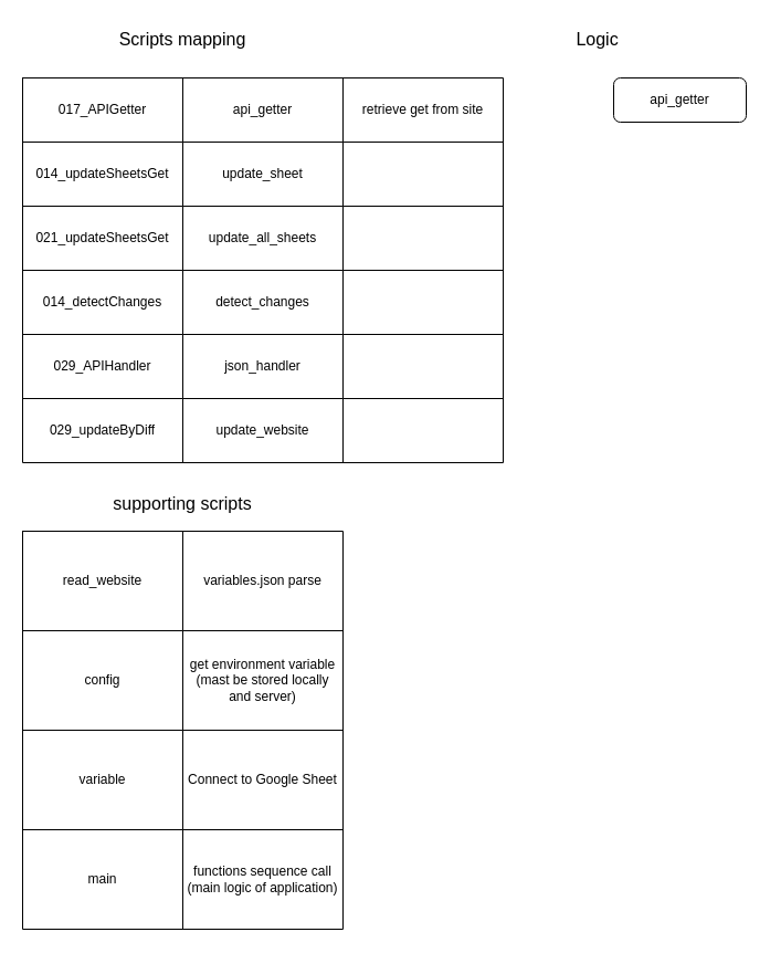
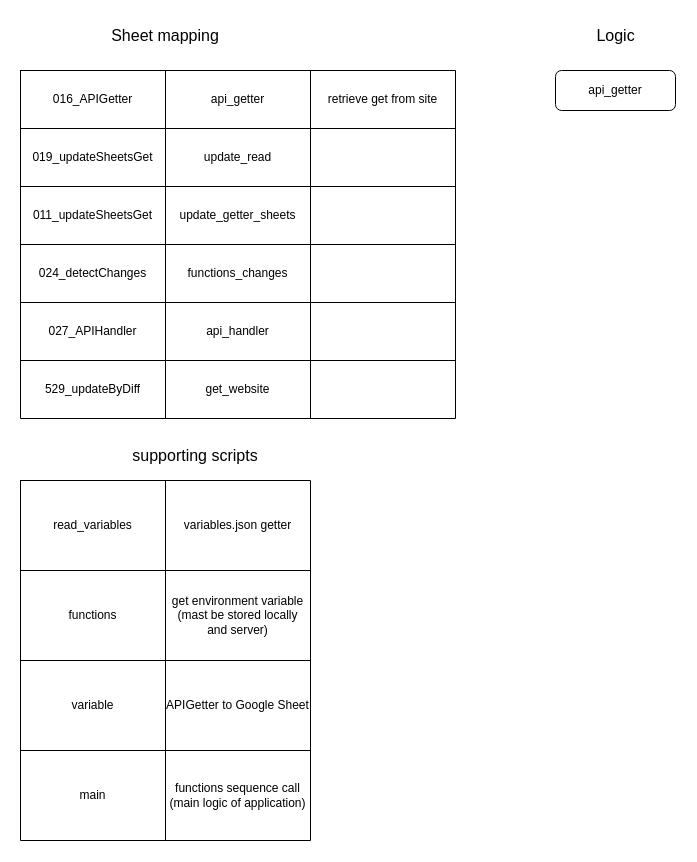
  <mxCell id="0" />
  <mxCell id="1" parent="0" />
  <mxCell id="2" value="" style="shape=table;startSize=0;container=1;collapsible=0;childLayout=tableLayout;" vertex="1" parent="1"><mxGeometry x="20" y="70" width="435" height="348" as="geometry" /></mxCell>
  <mxCell id="3" value="" style="shape=tableRow;horizontal=0;startSize=0;swimlaneHead=0;swimlaneBody=0;strokeColor=inherit;top=0;left=0;bottom=0;right=0;collapsible=0;dropTarget=0;fillColor=none;points=[[0,0.5],[1,0.5]];portConstraint=eastwest;" vertex="1" parent="2"><mxGeometry width="435" height="58" as="geometry" /></mxCell>
- <mxCell id="4" value="017_APIGetter" style="shape=partialRectangle;html=1;whiteSpace=wrap;connectable=0;strokeColor=inherit;overflow=hidden;fillColor=none;top=0;left=0;bottom=0;right=0;pointerEvents=1;" vertex="1" parent="3"><mxGeometry width="145" height="58" as="geometry"><mxRectangle width="145" height="58" as="alternateBounds" /></mxGeometry></mxCell>
+ <mxCell id="4" value="016_APIGetter" style="shape=partialRectangle;html=1;whiteSpace=wrap;connectable=0;strokeColor=inherit;overflow=hidden;fillColor=none;top=0;left=0;bottom=0;right=0;pointerEvents=1;" vertex="1" parent="3"><mxGeometry width="145" height="58" as="geometry"><mxRectangle width="145" height="58" as="alternateBounds" /></mxGeometry></mxCell>
  <mxCell id="5" value="api_getter" style="shape=partialRectangle;html=1;whiteSpace=wrap;connectable=0;strokeColor=inherit;overflow=hidden;fillColor=none;top=0;left=0;bottom=0;right=0;pointerEvents=1;" vertex="1" parent="3"><mxGeometry x="145" width="145" height="58" as="geometry"><mxRectangle width="145" height="58" as="alternateBounds" /></mxGeometry></mxCell>
  <mxCell id="6" value="retrieve get from site" style="shape=partialRectangle;html=1;whiteSpace=wrap;connectable=0;strokeColor=inherit;overflow=hidden;fillColor=none;top=0;left=0;bottom=0;right=0;pointerEvents=1;" vertex="1" parent="3"><mxGeometry x="290" width="145" height="58" as="geometry"><mxRectangle width="145" height="58" as="alternateBounds" /></mxGeometry></mxCell>
  <mxCell id="7" value="" style="shape=tableRow;horizontal=0;startSize=0;swimlaneHead=0;swimlaneBody=0;strokeColor=inherit;top=0;left=0;bottom=0;right=0;collapsible=0;dropTarget=0;fillColor=none;points=[[0,0.5],[1,0.5]];portConstraint=eastwest;" vertex="1" parent="2"><mxGeometry y="58" width="435" height="58" as="geometry" /></mxCell>
- <mxCell id="8" value="014_updateSheetsGet" style="shape=partialRectangle;html=1;whiteSpace=wrap;connectable=0;strokeColor=inherit;overflow=hidden;fillColor=none;top=0;left=0;bottom=0;right=0;pointerEvents=1;" vertex="1" parent="7"><mxGeometry width="145" height="58" as="geometry"><mxRectangle width="145" height="58" as="alternateBounds" /></mxGeometry></mxCell>
- <mxCell id="9" value="update_sheet" style="shape=partialRectangle;html=1;whiteSpace=wrap;connectable=0;strokeColor=inherit;overflow=hidden;fillColor=none;top=0;left=0;bottom=0;right=0;pointerEvents=1;" vertex="1" parent="7"><mxGeometry x="145" width="145" height="58" as="geometry"><mxRectangle width="145" height="58" as="alternateBounds" /></mxGeometry></mxCell>
+ <mxCell id="8" value="019_updateSheetsGet" style="shape=partialRectangle;html=1;whiteSpace=wrap;connectable=0;strokeColor=inherit;overflow=hidden;fillColor=none;top=0;left=0;bottom=0;right=0;pointerEvents=1;" vertex="1" parent="7"><mxGeometry width="145" height="58" as="geometry"><mxRectangle width="145" height="58" as="alternateBounds" /></mxGeometry></mxCell>
+ <mxCell id="9" value="update_read" style="shape=partialRectangle;html=1;whiteSpace=wrap;connectable=0;strokeColor=inherit;overflow=hidden;fillColor=none;top=0;left=0;bottom=0;right=0;pointerEvents=1;" vertex="1" parent="7"><mxGeometry x="145" width="145" height="58" as="geometry"><mxRectangle width="145" height="58" as="alternateBounds" /></mxGeometry></mxCell>
  <mxCell id="10" style="shape=partialRectangle;html=1;whiteSpace=wrap;connectable=0;strokeColor=inherit;overflow=hidden;fillColor=none;top=0;left=0;bottom=0;right=0;pointerEvents=1;" vertex="1" parent="7"><mxGeometry x="290" width="145" height="58" as="geometry"><mxRectangle width="145" height="58" as="alternateBounds" /></mxGeometry></mxCell>
  <mxCell id="11" value="" style="shape=tableRow;horizontal=0;startSize=0;swimlaneHead=0;swimlaneBody=0;strokeColor=inherit;top=0;left=0;bottom=0;right=0;collapsible=0;dropTarget=0;fillColor=none;points=[[0,0.5],[1,0.5]];portConstraint=eastwest;" vertex="1" parent="2"><mxGeometry y="116" width="435" height="58" as="geometry" /></mxCell>
- <mxCell id="12" value="021_updateSheetsGet" style="shape=partialRectangle;html=1;whiteSpace=wrap;connectable=0;strokeColor=inherit;overflow=hidden;fillColor=none;top=0;left=0;bottom=0;right=0;pointerEvents=1;" vertex="1" parent="11"><mxGeometry width="145" height="58" as="geometry"><mxRectangle width="145" height="58" as="alternateBounds" /></mxGeometry></mxCell>
- <mxCell id="13" value="update_all_sheets" style="shape=partialRectangle;html=1;whiteSpace=wrap;connectable=0;strokeColor=inherit;overflow=hidden;fillColor=none;top=0;left=0;bottom=0;right=0;pointerEvents=1;" vertex="1" parent="11"><mxGeometry x="145" width="145" height="58" as="geometry"><mxRectangle width="145" height="58" as="alternateBounds" /></mxGeometry></mxCell>
+ <mxCell id="12" value="011_updateSheetsGet" style="shape=partialRectangle;html=1;whiteSpace=wrap;connectable=0;strokeColor=inherit;overflow=hidden;fillColor=none;top=0;left=0;bottom=0;right=0;pointerEvents=1;" vertex="1" parent="11"><mxGeometry width="145" height="58" as="geometry"><mxRectangle width="145" height="58" as="alternateBounds" /></mxGeometry></mxCell>
+ <mxCell id="13" value="update_getter_sheets" style="shape=partialRectangle;html=1;whiteSpace=wrap;connectable=0;strokeColor=inherit;overflow=hidden;fillColor=none;top=0;left=0;bottom=0;right=0;pointerEvents=1;" vertex="1" parent="11"><mxGeometry x="145" width="145" height="58" as="geometry"><mxRectangle width="145" height="58" as="alternateBounds" /></mxGeometry></mxCell>
  <mxCell id="14" style="shape=partialRectangle;html=1;whiteSpace=wrap;connectable=0;strokeColor=inherit;overflow=hidden;fillColor=none;top=0;left=0;bottom=0;right=0;pointerEvents=1;" vertex="1" parent="11"><mxGeometry x="290" width="145" height="58" as="geometry"><mxRectangle width="145" height="58" as="alternateBounds" /></mxGeometry></mxCell>
  <mxCell id="15" value="" style="shape=tableRow;horizontal=0;startSize=0;swimlaneHead=0;swimlaneBody=0;strokeColor=inherit;top=0;left=0;bottom=0;right=0;collapsible=0;dropTarget=0;fillColor=none;points=[[0,0.5],[1,0.5]];portConstraint=eastwest;" vertex="1" parent="2"><mxGeometry y="174" width="435" height="58" as="geometry" /></mxCell>
- <mxCell id="16" value="014_detectChanges" style="shape=partialRectangle;html=1;whiteSpace=wrap;connectable=0;strokeColor=inherit;overflow=hidden;fillColor=none;top=0;left=0;bottom=0;right=0;pointerEvents=1;" vertex="1" parent="15"><mxGeometry width="145" height="58" as="geometry"><mxRectangle width="145" height="58" as="alternateBounds" /></mxGeometry></mxCell>
- <mxCell id="17" value="detect_changes" style="shape=partialRectangle;html=1;whiteSpace=wrap;connectable=0;strokeColor=inherit;overflow=hidden;fillColor=none;top=0;left=0;bottom=0;right=0;pointerEvents=1;" vertex="1" parent="15"><mxGeometry x="145" width="145" height="58" as="geometry"><mxRectangle width="145" height="58" as="alternateBounds" /></mxGeometry></mxCell>
+ <mxCell id="16" value="024_detectChanges" style="shape=partialRectangle;html=1;whiteSpace=wrap;connectable=0;strokeColor=inherit;overflow=hidden;fillColor=none;top=0;left=0;bottom=0;right=0;pointerEvents=1;" vertex="1" parent="15"><mxGeometry width="145" height="58" as="geometry"><mxRectangle width="145" height="58" as="alternateBounds" /></mxGeometry></mxCell>
+ <mxCell id="17" value="functions_changes" style="shape=partialRectangle;html=1;whiteSpace=wrap;connectable=0;strokeColor=inherit;overflow=hidden;fillColor=none;top=0;left=0;bottom=0;right=0;pointerEvents=1;" vertex="1" parent="15"><mxGeometry x="145" width="145" height="58" as="geometry"><mxRectangle width="145" height="58" as="alternateBounds" /></mxGeometry></mxCell>
  <mxCell id="18" style="shape=partialRectangle;html=1;whiteSpace=wrap;connectable=0;strokeColor=inherit;overflow=hidden;fillColor=none;top=0;left=0;bottom=0;right=0;pointerEvents=1;" vertex="1" parent="15"><mxGeometry x="290" width="145" height="58" as="geometry"><mxRectangle width="145" height="58" as="alternateBounds" /></mxGeometry></mxCell>
  <mxCell id="19" value="" style="shape=tableRow;horizontal=0;startSize=0;swimlaneHead=0;swimlaneBody=0;strokeColor=inherit;top=0;left=0;bottom=0;right=0;collapsible=0;dropTarget=0;fillColor=none;points=[[0,0.5],[1,0.5]];portConstraint=eastwest;" vertex="1" parent="2"><mxGeometry y="232" width="435" height="58" as="geometry" /></mxCell>
- <mxCell id="20" value="029_APIHandler" style="shape=partialRectangle;html=1;whiteSpace=wrap;connectable=0;strokeColor=inherit;overflow=hidden;fillColor=none;top=0;left=0;bottom=0;right=0;pointerEvents=1;" vertex="1" parent="19"><mxGeometry width="145" height="58" as="geometry"><mxRectangle width="145" height="58" as="alternateBounds" /></mxGeometry></mxCell>
- <mxCell id="21" value="json_handler" style="shape=partialRectangle;html=1;whiteSpace=wrap;connectable=0;strokeColor=inherit;overflow=hidden;fillColor=none;top=0;left=0;bottom=0;right=0;pointerEvents=1;" vertex="1" parent="19"><mxGeometry x="145" width="145" height="58" as="geometry"><mxRectangle width="145" height="58" as="alternateBounds" /></mxGeometry></mxCell>
+ <mxCell id="20" value="027_APIHandler" style="shape=partialRectangle;html=1;whiteSpace=wrap;connectable=0;strokeColor=inherit;overflow=hidden;fillColor=none;top=0;left=0;bottom=0;right=0;pointerEvents=1;" vertex="1" parent="19"><mxGeometry width="145" height="58" as="geometry"><mxRectangle width="145" height="58" as="alternateBounds" /></mxGeometry></mxCell>
+ <mxCell id="21" value="api_handler" style="shape=partialRectangle;html=1;whiteSpace=wrap;connectable=0;strokeColor=inherit;overflow=hidden;fillColor=none;top=0;left=0;bottom=0;right=0;pointerEvents=1;" vertex="1" parent="19"><mxGeometry x="145" width="145" height="58" as="geometry"><mxRectangle width="145" height="58" as="alternateBounds" /></mxGeometry></mxCell>
  <mxCell id="22" style="shape=partialRectangle;html=1;whiteSpace=wrap;connectable=0;strokeColor=inherit;overflow=hidden;fillColor=none;top=0;left=0;bottom=0;right=0;pointerEvents=1;" vertex="1" parent="19"><mxGeometry x="290" width="145" height="58" as="geometry"><mxRectangle width="145" height="58" as="alternateBounds" /></mxGeometry></mxCell>
  <mxCell id="23" style="shape=tableRow;horizontal=0;startSize=0;swimlaneHead=0;swimlaneBody=0;strokeColor=inherit;top=0;left=0;bottom=0;right=0;collapsible=0;dropTarget=0;fillColor=none;points=[[0,0.5],[1,0.5]];portConstraint=eastwest;" vertex="1" parent="2"><mxGeometry y="290" width="435" height="58" as="geometry" /></mxCell>
- <mxCell id="24" value="029_updateByDiff" style="shape=partialRectangle;html=1;whiteSpace=wrap;connectable=0;strokeColor=inherit;overflow=hidden;fillColor=none;top=0;left=0;bottom=0;right=0;pointerEvents=1;" vertex="1" parent="23"><mxGeometry width="145" height="58" as="geometry"><mxRectangle width="145" height="58" as="alternateBounds" /></mxGeometry></mxCell>
- <mxCell id="25" value="update_website" style="shape=partialRectangle;html=1;whiteSpace=wrap;connectable=0;strokeColor=inherit;overflow=hidden;fillColor=none;top=0;left=0;bottom=0;right=0;pointerEvents=1;" vertex="1" parent="23"><mxGeometry x="145" width="145" height="58" as="geometry"><mxRectangle width="145" height="58" as="alternateBounds" /></mxGeometry></mxCell>
+ <mxCell id="24" value="529_updateByDiff" style="shape=partialRectangle;html=1;whiteSpace=wrap;connectable=0;strokeColor=inherit;overflow=hidden;fillColor=none;top=0;left=0;bottom=0;right=0;pointerEvents=1;" vertex="1" parent="23"><mxGeometry width="145" height="58" as="geometry"><mxRectangle width="145" height="58" as="alternateBounds" /></mxGeometry></mxCell>
+ <mxCell id="25" value="get_website" style="shape=partialRectangle;html=1;whiteSpace=wrap;connectable=0;strokeColor=inherit;overflow=hidden;fillColor=none;top=0;left=0;bottom=0;right=0;pointerEvents=1;" vertex="1" parent="23"><mxGeometry x="145" width="145" height="58" as="geometry"><mxRectangle width="145" height="58" as="alternateBounds" /></mxGeometry></mxCell>
  <mxCell id="26" style="shape=partialRectangle;html=1;whiteSpace=wrap;connectable=0;strokeColor=inherit;overflow=hidden;fillColor=none;top=0;left=0;bottom=0;right=0;pointerEvents=1;" vertex="1" parent="23"><mxGeometry x="290" width="145" height="58" as="geometry"><mxRectangle width="145" height="58" as="alternateBounds" /></mxGeometry></mxCell>
- <mxCell id="27" value="&lt;font style=&quot;font-size: 16px;&quot;&gt;Scripts mapping&lt;/font&gt;" style="text;strokeColor=none;align=center;fillColor=none;html=1;verticalAlign=middle;whiteSpace=wrap;rounded=0;" vertex="1" parent="1"><mxGeometry x="85" y="20" width="160" height="30" as="geometry" /></mxCell>
+ <mxCell id="27" value="&lt;font style=&quot;font-size: 16px;&quot;&gt;Sheet mapping&lt;/font&gt;" style="text;strokeColor=none;align=center;fillColor=none;html=1;verticalAlign=middle;whiteSpace=wrap;rounded=0;" vertex="1" parent="1"><mxGeometry x="85" y="20" width="160" height="30" as="geometry" /></mxCell>
  <mxCell id="28" value="api_getter" style="rounded=1;whiteSpace=wrap;html=1;fontSize=12;glass=0;strokeWidth=1;shadow=0;" vertex="1" parent="1"><mxGeometry x="555" y="70" width="120" height="40" as="geometry" /></mxCell>
  <mxCell id="29" value="" style="shape=table;startSize=0;container=1;collapsible=0;childLayout=tableLayout;" vertex="1" parent="1"><mxGeometry x="20" y="480" width="290" height="360" as="geometry" /></mxCell>
  <mxCell id="30" value="" style="shape=tableRow;horizontal=0;startSize=0;swimlaneHead=0;swimlaneBody=0;strokeColor=inherit;top=0;left=0;bottom=0;right=0;collapsible=0;dropTarget=0;fillColor=none;points=[[0,0.5],[1,0.5]];portConstraint=eastwest;" vertex="1" parent="29"><mxGeometry width="290" height="90" as="geometry" /></mxCell>
- <mxCell id="31" value="read_website" style="shape=partialRectangle;html=1;whiteSpace=wrap;connectable=0;strokeColor=inherit;overflow=hidden;fillColor=none;top=0;left=0;bottom=0;right=0;pointerEvents=1;" vertex="1" parent="30"><mxGeometry width="145" height="90" as="geometry"><mxRectangle width="145" height="90" as="alternateBounds" /></mxGeometry></mxCell>
- <mxCell id="32" value="variables.json parse" style="shape=partialRectangle;html=1;whiteSpace=wrap;connectable=0;strokeColor=inherit;overflow=hidden;fillColor=none;top=0;left=0;bottom=0;right=0;pointerEvents=1;" vertex="1" parent="30"><mxGeometry x="145" width="145" height="90" as="geometry"><mxRectangle width="145" height="90" as="alternateBounds" /></mxGeometry></mxCell>
+ <mxCell id="31" value="read_variables" style="shape=partialRectangle;html=1;whiteSpace=wrap;connectable=0;strokeColor=inherit;overflow=hidden;fillColor=none;top=0;left=0;bottom=0;right=0;pointerEvents=1;" vertex="1" parent="30"><mxGeometry width="145" height="90" as="geometry"><mxRectangle width="145" height="90" as="alternateBounds" /></mxGeometry></mxCell>
+ <mxCell id="32" value="variables.json getter" style="shape=partialRectangle;html=1;whiteSpace=wrap;connectable=0;strokeColor=inherit;overflow=hidden;fillColor=none;top=0;left=0;bottom=0;right=0;pointerEvents=1;" vertex="1" parent="30"><mxGeometry x="145" width="145" height="90" as="geometry"><mxRectangle width="145" height="90" as="alternateBounds" /></mxGeometry></mxCell>
  <mxCell id="33" value="" style="shape=tableRow;horizontal=0;startSize=0;swimlaneHead=0;swimlaneBody=0;strokeColor=inherit;top=0;left=0;bottom=0;right=0;collapsible=0;dropTarget=0;fillColor=none;points=[[0,0.5],[1,0.5]];portConstraint=eastwest;" vertex="1" parent="29"><mxGeometry y="90" width="290" height="90" as="geometry" /></mxCell>
- <mxCell id="34" value="config" style="shape=partialRectangle;html=1;whiteSpace=wrap;connectable=0;strokeColor=inherit;overflow=hidden;fillColor=none;top=0;left=0;bottom=0;right=0;pointerEvents=1;" vertex="1" parent="33"><mxGeometry width="145" height="90" as="geometry"><mxRectangle width="145" height="90" as="alternateBounds" /></mxGeometry></mxCell>
+ <mxCell id="34" value="functions" style="shape=partialRectangle;html=1;whiteSpace=wrap;connectable=0;strokeColor=inherit;overflow=hidden;fillColor=none;top=0;left=0;bottom=0;right=0;pointerEvents=1;" vertex="1" parent="33"><mxGeometry width="145" height="90" as="geometry"><mxRectangle width="145" height="90" as="alternateBounds" /></mxGeometry></mxCell>
  <mxCell id="35" value="get environment variable&lt;br&gt;(mast be stored locally and server)" style="shape=partialRectangle;html=1;whiteSpace=wrap;connectable=0;strokeColor=inherit;overflow=hidden;fillColor=none;top=0;left=0;bottom=0;right=0;pointerEvents=1;" vertex="1" parent="33"><mxGeometry x="145" width="145" height="90" as="geometry"><mxRectangle width="145" height="90" as="alternateBounds" /></mxGeometry></mxCell>
  <mxCell id="36" value="" style="shape=tableRow;horizontal=0;startSize=0;swimlaneHead=0;swimlaneBody=0;strokeColor=inherit;top=0;left=0;bottom=0;right=0;collapsible=0;dropTarget=0;fillColor=none;points=[[0,0.5],[1,0.5]];portConstraint=eastwest;" vertex="1" parent="29"><mxGeometry y="180" width="290" height="90" as="geometry" /></mxCell>
  <mxCell id="37" value="variable" style="shape=partialRectangle;html=1;whiteSpace=wrap;connectable=0;strokeColor=inherit;overflow=hidden;fillColor=none;top=0;left=0;bottom=0;right=0;pointerEvents=1;" vertex="1" parent="36"><mxGeometry width="145" height="90" as="geometry"><mxRectangle width="145" height="90" as="alternateBounds" /></mxGeometry></mxCell>
- <mxCell id="38" value="Connect to Google Sheet" style="shape=partialRectangle;html=1;whiteSpace=wrap;connectable=0;strokeColor=inherit;overflow=hidden;fillColor=none;top=0;left=0;bottom=0;right=0;pointerEvents=1;" vertex="1" parent="36"><mxGeometry x="145" width="145" height="90" as="geometry"><mxRectangle width="145" height="90" as="alternateBounds" /></mxGeometry></mxCell>
+ <mxCell id="38" value="APIGetter to Google Sheet" style="shape=partialRectangle;html=1;whiteSpace=wrap;connectable=0;strokeColor=inherit;overflow=hidden;fillColor=none;top=0;left=0;bottom=0;right=0;pointerEvents=1;" vertex="1" parent="36"><mxGeometry x="145" width="145" height="90" as="geometry"><mxRectangle width="145" height="90" as="alternateBounds" /></mxGeometry></mxCell>
  <mxCell id="39" style="shape=tableRow;horizontal=0;startSize=0;swimlaneHead=0;swimlaneBody=0;strokeColor=inherit;top=0;left=0;bottom=0;right=0;collapsible=0;dropTarget=0;fillColor=none;points=[[0,0.5],[1,0.5]];portConstraint=eastwest;" vertex="1" parent="29"><mxGeometry y="270" width="290" height="90" as="geometry" /></mxCell>
  <mxCell id="40" value="main" style="shape=partialRectangle;html=1;whiteSpace=wrap;connectable=0;strokeColor=inherit;overflow=hidden;fillColor=none;top=0;left=0;bottom=0;right=0;pointerEvents=1;" vertex="1" parent="39"><mxGeometry width="145" height="90" as="geometry"><mxRectangle width="145" height="90" as="alternateBounds" /></mxGeometry></mxCell>
  <mxCell id="41" value="functions sequence call&lt;br&gt;(main logic of application)" style="shape=partialRectangle;html=1;whiteSpace=wrap;connectable=0;strokeColor=inherit;overflow=hidden;fillColor=none;top=0;left=0;bottom=0;right=0;pointerEvents=1;" vertex="1" parent="39"><mxGeometry x="145" width="145" height="90" as="geometry"><mxRectangle width="145" height="90" as="alternateBounds" /></mxGeometry></mxCell>
- <mxCell id="42" value="&lt;span style=&quot;font-size: 16px;&quot;&gt;supporting scripts&lt;/span&gt;" style="text;strokeColor=none;align=center;fillColor=none;html=1;verticalAlign=middle;whiteSpace=wrap;rounded=0;" vertex="1" parent="1"><mxGeometry x="85" y="440" width="160" height="30" as="geometry" /></mxCell>
- <mxCell id="43" value="&lt;font style=&quot;font-size: 16px;&quot;&gt;Logic&lt;/font&gt;" style="text;html=1;align=center;verticalAlign=middle;resizable=0;points=[];autosize=1;strokeColor=none;fillColor=none;" vertex="1" parent="1"><mxGeometry x="510" y="20" width="60" height="30" as="geometry" /></mxCell>
+ <mxCell id="42" value="&lt;span style=&quot;font-size: 16px;&quot;&gt;supporting scripts&lt;/span&gt;" style="text;strokeColor=none;align=center;fillColor=none;html=1;verticalAlign=middle;whiteSpace=wrap;rounded=0;" vertex="1" parent="1"><mxGeometry x="115" y="440" width="160" height="30" as="geometry" /></mxCell>
+ <mxCell id="43" value="&lt;font style=&quot;font-size: 16px;&quot;&gt;Logic&lt;/font&gt;" style="text;html=1;align=center;verticalAlign=middle;resizable=0;points=[];autosize=1;strokeColor=none;fillColor=none;" vertex="1" parent="1"><mxGeometry x="585" y="20" width="60" height="30" as="geometry" /></mxCell>
